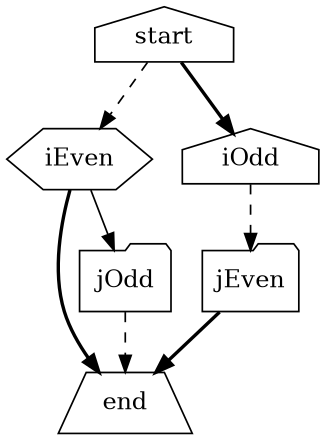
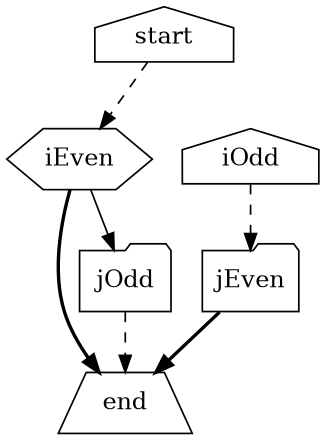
  digraph {
    node [shape=house]
    edge [style=bold]
    iEven [shape=hexagon]
    start
    iOdd
    end [shape=trapezium]
    jOdd [shape=folder]
    jEven [shape=folder]
    iEven -> end
    iEven -> jOdd [style=solid]
    start -> iEven [style=dashed]
-   start -> iOdd
    iOdd -> jEven [style=dashed]
    jOdd -> end [style=dashed]
    jEven -> end
  }
